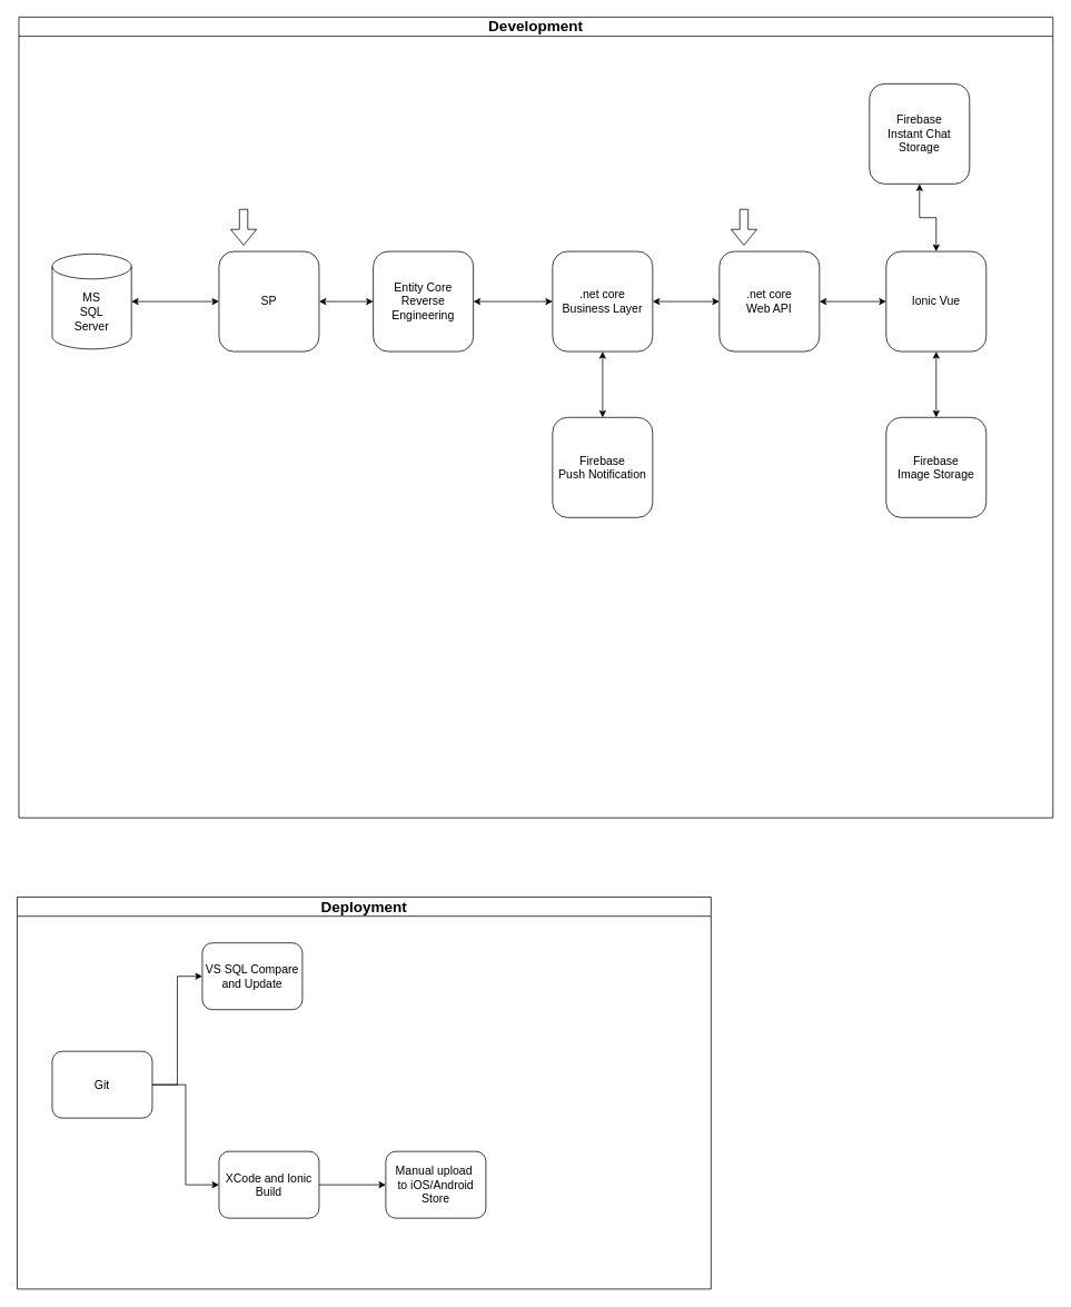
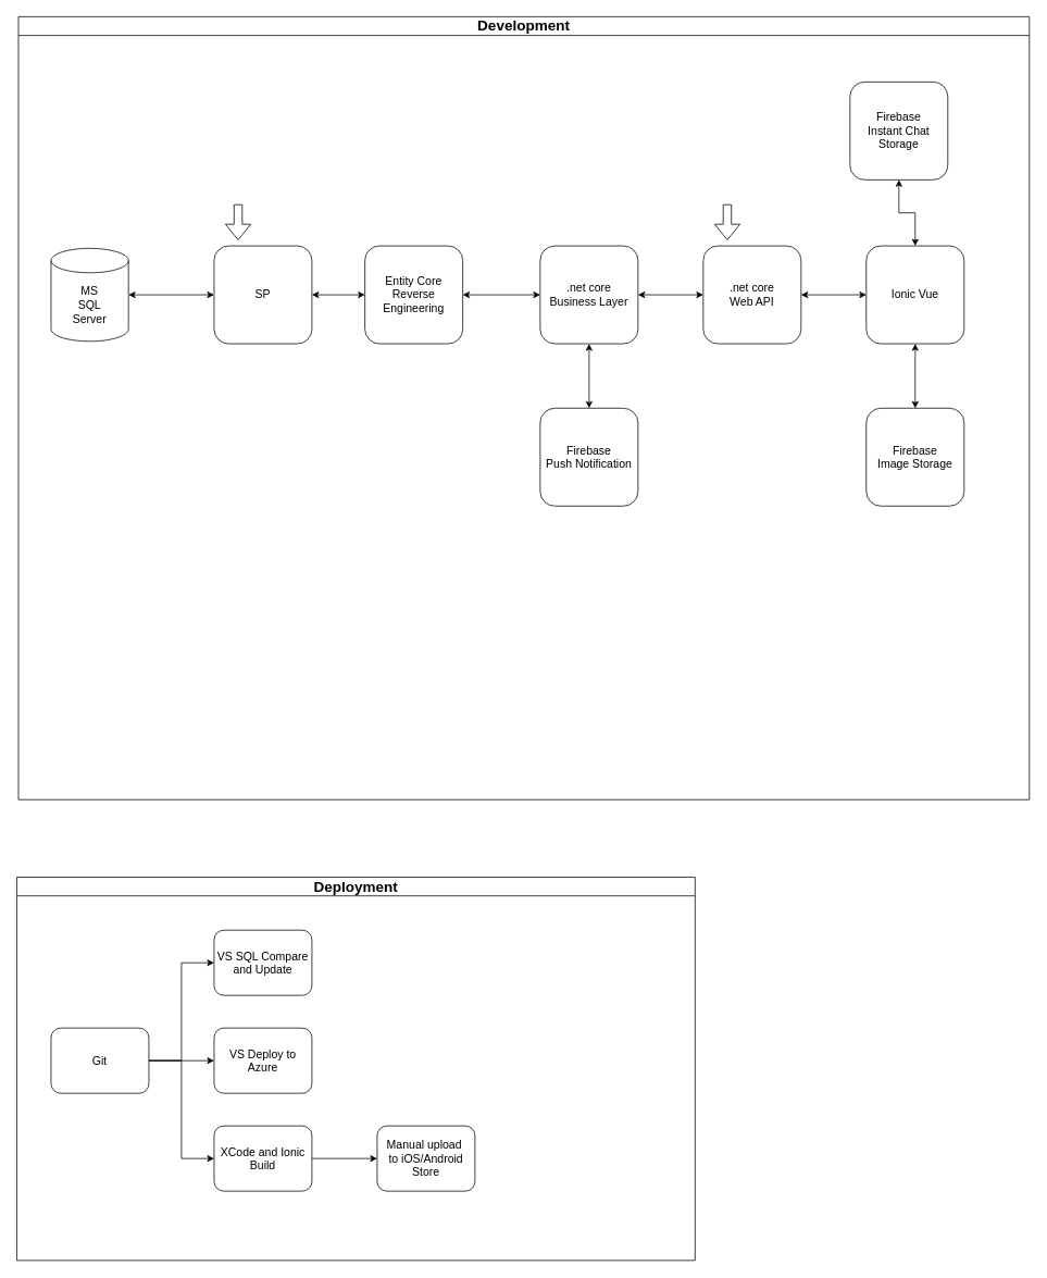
  <mxCell id="0" />
  <mxCell id="1" parent="0" />
  <mxCell id="2" value="&lt;font style=&quot;font-size: 18px;&quot;&gt;Deployment&lt;/font&gt;" style="swimlane;whiteSpace=wrap;html=1;startSize=23;" vertex="1" parent="1"><mxGeometry x="20" y="1075" width="832" height="470" as="geometry" /></mxCell>
  <mxCell id="3" value="Git" style="rounded=1;whiteSpace=wrap;html=1;fontSize=14;" parent="2" vertex="1"><mxGeometry x="42" y="185" width="120" height="80" as="geometry" /></mxCell>
- <mxCell id="4" value="VS SQL Compare and Update" style="rounded=1;whiteSpace=wrap;html=1;fontSize=14;" parent="2" vertex="1"><mxGeometry x="222" y="55" width="120" height="80" as="geometry" /></mxCell>
+ <mxCell id="4" value="VS SQL Compare and Update" style="rounded=1;whiteSpace=wrap;html=1;fontSize=14;" parent="2" vertex="1"><mxGeometry x="242" y="65" width="120" height="80" as="geometry" /></mxCell>
+ <mxCell id="5" value="VS Deploy to Azure" style="rounded=1;whiteSpace=wrap;html=1;fontSize=14;" parent="2" vertex="1"><mxGeometry x="242" y="185" width="120" height="80" as="geometry" /></mxCell>
  <mxCell id="6" value="XCode and Ionic Build" style="rounded=1;whiteSpace=wrap;html=1;fontSize=14;" parent="2" vertex="1"><mxGeometry x="242" y="305" width="120" height="80" as="geometry" /></mxCell>
  <mxCell id="7" value="Manual upload&amp;nbsp;&lt;div style=&quot;font-size: 14px;&quot;&gt;to iOS/Android Store&lt;/div&gt;" style="rounded=1;whiteSpace=wrap;html=1;fontSize=14;" parent="2" vertex="1"><mxGeometry x="442" y="305" width="120" height="80" as="geometry" /></mxCell>
  <mxCell id="8" style="edgeStyle=orthogonalEdgeStyle;rounded=0;orthogonalLoop=1;jettySize=auto;html=1;exitX=1;exitY=0.5;exitDx=0;exitDy=0;entryX=0;entryY=0.5;entryDx=0;entryDy=0;" edge="1" parent="2" source="3" target="4"><mxGeometry relative="1" as="geometry" /></mxCell>
+ <mxCell id="9" style="edgeStyle=orthogonalEdgeStyle;rounded=0;orthogonalLoop=1;jettySize=auto;html=1;exitX=1;exitY=0.5;exitDx=0;exitDy=0;entryX=0;entryY=0.5;entryDx=0;entryDy=0;" edge="1" parent="2" source="3" target="5"><mxGeometry relative="1" as="geometry" /></mxCell>
  <mxCell id="10" style="edgeStyle=orthogonalEdgeStyle;rounded=0;orthogonalLoop=1;jettySize=auto;html=1;exitX=1;exitY=0.5;exitDx=0;exitDy=0;entryX=0;entryY=0.5;entryDx=0;entryDy=0;" edge="1" parent="2" source="3" target="6"><mxGeometry relative="1" as="geometry" /></mxCell>
  <mxCell id="11" style="edgeStyle=orthogonalEdgeStyle;rounded=0;orthogonalLoop=1;jettySize=auto;html=1;exitX=1;exitY=0.5;exitDx=0;exitDy=0;entryX=0;entryY=0.5;entryDx=0;entryDy=0;" edge="1" parent="2" source="6" target="7"><mxGeometry relative="1" as="geometry" /></mxCell>
  <mxCell id="12" value="&lt;font style=&quot;font-size: 18px;&quot;&gt;Development&lt;/font&gt;" style="swimlane;whiteSpace=wrap;html=1;startSize=23;fontSize=14;" vertex="1" parent="1"><mxGeometry x="22" y="20" width="1240" height="960" as="geometry" /></mxCell>
  <mxCell id="13" style="edgeStyle=orthogonalEdgeStyle;rounded=0;orthogonalLoop=1;jettySize=auto;html=1;exitX=1;exitY=0.5;exitDx=0;exitDy=0;exitPerimeter=0;entryX=0;entryY=0.5;entryDx=0;entryDy=0;startArrow=classic;startFill=1;" edge="1" parent="12" source="14" target="16"><mxGeometry relative="1" as="geometry" /></mxCell>
  <mxCell id="14" value="&lt;font style=&quot;font-size: 14px;&quot;&gt;MS&lt;/font&gt;&lt;div style=&quot;font-size: 14px;&quot;&gt;&lt;font style=&quot;font-size: 14px;&quot;&gt;SQL&lt;/font&gt;&lt;/div&gt;&lt;div style=&quot;font-size: 14px;&quot;&gt;&lt;font style=&quot;font-size: 14px;&quot;&gt;Server&lt;/font&gt;&lt;/div&gt;" style="shape=cylinder3;whiteSpace=wrap;html=1;boundedLbl=1;backgroundOutline=1;size=15;" parent="12" vertex="1"><mxGeometry x="40" y="284" width="95" height="114" as="geometry" /></mxCell>
  <mxCell id="15" style="edgeStyle=orthogonalEdgeStyle;rounded=0;orthogonalLoop=1;jettySize=auto;html=1;exitX=1;exitY=0.5;exitDx=0;exitDy=0;entryX=0;entryY=0.5;entryDx=0;entryDy=0;startArrow=classic;startFill=1;" edge="1" parent="12" source="16" target="20"><mxGeometry relative="1" as="geometry" /></mxCell>
  <mxCell id="16" value="SP" style="rounded=1;whiteSpace=wrap;html=1;fontSize=14;" parent="12" vertex="1"><mxGeometry x="240" y="281" width="120" height="120" as="geometry" /></mxCell>
  <mxCell id="17" style="edgeStyle=orthogonalEdgeStyle;rounded=0;orthogonalLoop=1;jettySize=auto;html=1;exitX=1;exitY=0.5;exitDx=0;exitDy=0;entryX=0;entryY=0.5;entryDx=0;entryDy=0;startArrow=classic;startFill=1;" edge="1" parent="12" source="18" target="26"><mxGeometry relative="1" as="geometry" /></mxCell>
  <mxCell id="18" value=".net core&lt;div style=&quot;font-size: 14px;&quot;&gt;Web API&lt;/div&gt;" style="rounded=1;whiteSpace=wrap;html=1;fontSize=14;" parent="12" vertex="1"><mxGeometry x="840" y="281" width="120" height="120" as="geometry" /></mxCell>
  <mxCell id="19" style="edgeStyle=orthogonalEdgeStyle;rounded=0;orthogonalLoop=1;jettySize=auto;html=1;exitX=1;exitY=0.5;exitDx=0;exitDy=0;entryX=0;entryY=0.5;entryDx=0;entryDy=0;startArrow=classic;startFill=1;" edge="1" parent="12" source="20" target="23"><mxGeometry relative="1" as="geometry" /></mxCell>
  <mxCell id="20" value="Entity Core&lt;div style=&quot;font-size: 14px;&quot;&gt;Reverse Engineering&lt;/div&gt;" style="rounded=1;whiteSpace=wrap;html=1;fontSize=14;" parent="12" vertex="1"><mxGeometry x="425" y="281" width="120" height="120" as="geometry" /></mxCell>
  <mxCell id="21" style="edgeStyle=orthogonalEdgeStyle;rounded=0;orthogonalLoop=1;jettySize=auto;html=1;exitX=1;exitY=0.5;exitDx=0;exitDy=0;entryX=0;entryY=0.5;entryDx=0;entryDy=0;startArrow=classic;startFill=1;" edge="1" parent="12" source="23" target="18"><mxGeometry relative="1" as="geometry" /></mxCell>
  <mxCell id="22" style="edgeStyle=orthogonalEdgeStyle;rounded=0;orthogonalLoop=1;jettySize=auto;html=1;exitX=0.5;exitY=1;exitDx=0;exitDy=0;entryX=0.5;entryY=0;entryDx=0;entryDy=0;startArrow=classic;startFill=1;" edge="1" parent="12" source="23" target="29"><mxGeometry relative="1" as="geometry" /></mxCell>
  <mxCell id="23" value=".net core&lt;div style=&quot;font-size: 14px;&quot;&gt;Business Layer&lt;/div&gt;" style="rounded=1;whiteSpace=wrap;html=1;fontSize=14;" parent="12" vertex="1"><mxGeometry x="640" y="281" width="120" height="120" as="geometry" /></mxCell>
  <mxCell id="24" style="edgeStyle=orthogonalEdgeStyle;rounded=0;orthogonalLoop=1;jettySize=auto;html=1;exitX=0.5;exitY=1;exitDx=0;exitDy=0;entryX=0.5;entryY=0;entryDx=0;entryDy=0;startArrow=classic;startFill=1;" edge="1" parent="12" source="26" target="30"><mxGeometry relative="1" as="geometry" /></mxCell>
  <mxCell id="25" style="edgeStyle=orthogonalEdgeStyle;rounded=0;orthogonalLoop=1;jettySize=auto;html=1;exitX=0.5;exitY=0;exitDx=0;exitDy=0;entryX=0.5;entryY=1;entryDx=0;entryDy=0;startArrow=classic;startFill=1;" edge="1" parent="12" source="26" target="31"><mxGeometry relative="1" as="geometry" /></mxCell>
  <mxCell id="26" value="Ionic Vue" style="rounded=1;whiteSpace=wrap;html=1;fontSize=14;" parent="12" vertex="1"><mxGeometry x="1040" y="281" width="120" height="120" as="geometry" /></mxCell>
  <mxCell id="27" value="" style="shape=flexArrow;endArrow=classic;html=1;rounded=0;" parent="12" edge="1"><mxGeometry width="50" height="50" relative="1" as="geometry"><mxPoint x="869.5" y="230" as="sourcePoint" /><mxPoint x="869.5" y="274" as="targetPoint" /></mxGeometry></mxCell>
  <mxCell id="28" value="" style="shape=flexArrow;endArrow=classic;html=1;rounded=0;" edge="1" parent="12"><mxGeometry width="50" height="50" relative="1" as="geometry"><mxPoint x="269.5" y="230" as="sourcePoint" /><mxPoint x="269.5" y="274" as="targetPoint" /></mxGeometry></mxCell>
  <mxCell id="29" value="Firebase&lt;div&gt;Push Notification&lt;/div&gt;" style="rounded=1;whiteSpace=wrap;html=1;fontSize=14;" vertex="1" parent="12"><mxGeometry x="640" y="480" width="120" height="120" as="geometry" /></mxCell>
  <mxCell id="30" value="Firebase&lt;div&gt;Image Storage&lt;/div&gt;" style="rounded=1;whiteSpace=wrap;html=1;fontSize=14;" vertex="1" parent="12"><mxGeometry x="1040" y="480" width="120" height="120" as="geometry" /></mxCell>
  <mxCell id="31" value="Firebase&lt;div&gt;Instant Chat Storage&lt;/div&gt;" style="rounded=1;whiteSpace=wrap;html=1;fontSize=14;" vertex="1" parent="12"><mxGeometry x="1020" y="80" width="120" height="120" as="geometry" /></mxCell>
